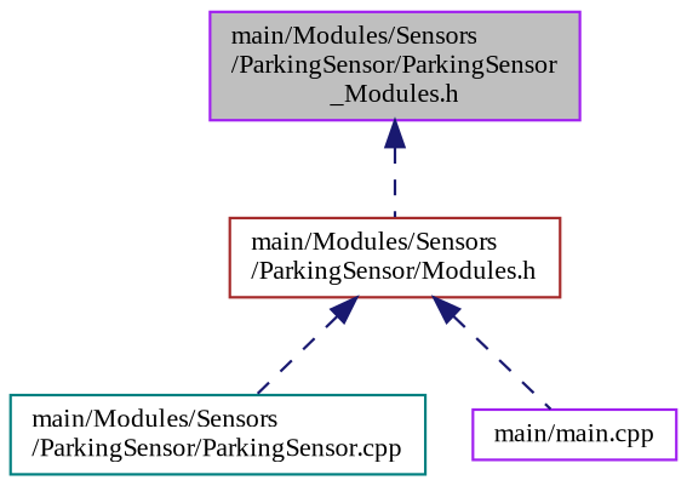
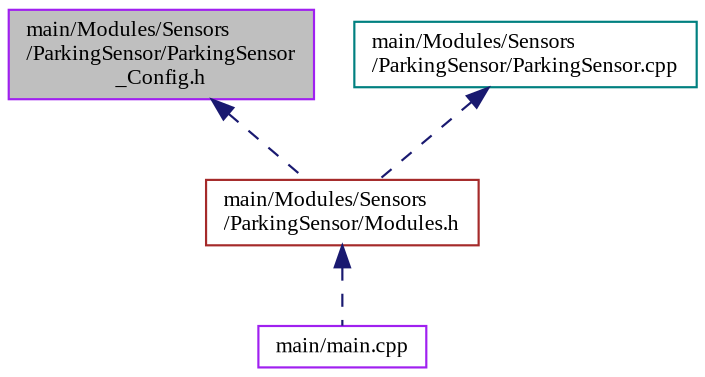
  digraph {
    fontname="Liberation Serif"
    node [color=purple fillcolor=white fontname="Liberation Serif" fontsize=10 shape=record style=filled]
    edge [color=midnightblue dir=back fontname="Liberation Serif" fontsize=10 labelfontname=Helvetica labelfontsize=10 style=dashed]
-   n1 [fillcolor=grey75 fontcolor=black height=0.2 label="main/Modules/Sensors\l/ParkingSensor/ParkingSensor\l_Modules.h" width=0.4]
+   n1 [fillcolor=grey75 fontcolor=black height=0.2 label="main/Modules/Sensors\l/ParkingSensor/ParkingSensor\l_Config.h" width=0.4]
    n2 [color=brown height=0.2 label="main/Modules/Sensors\l/ParkingSensor/Modules.h" width=0.4]
    n3 [color=teal height=0.2 label="main/Modules/Sensors\l/ParkingSensor/ParkingSensor.cpp" width=0.4]
    n4 [height=0.2 label="main/main.cpp" width=0.4]
    n1 -> n2
-   n2 -> n3
+   n3 -> n2
    n2 -> n4
  }
